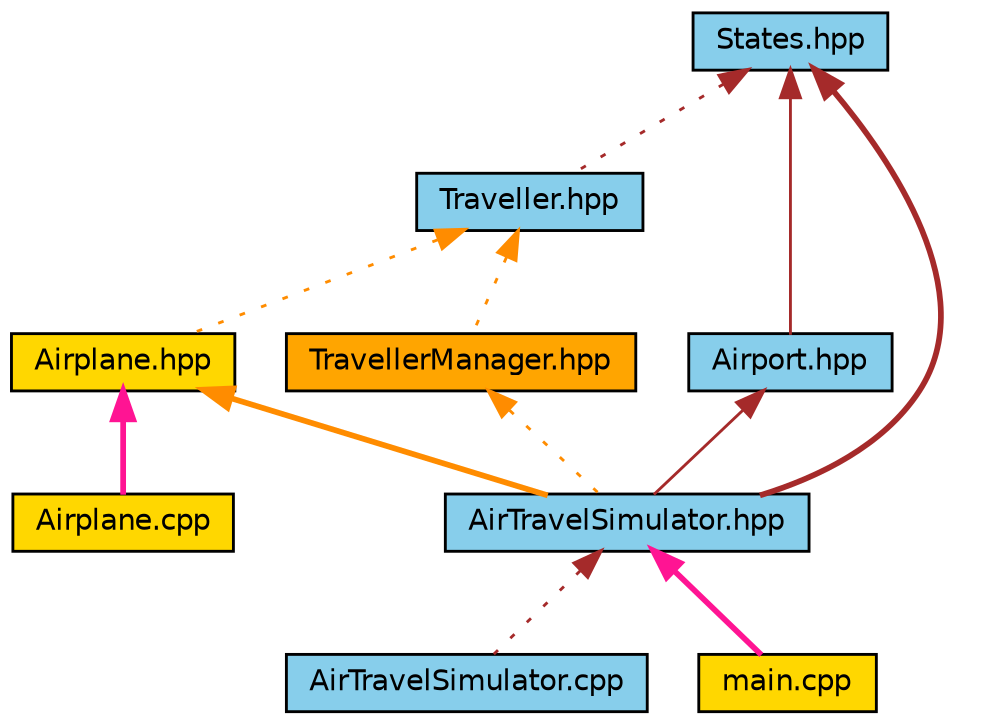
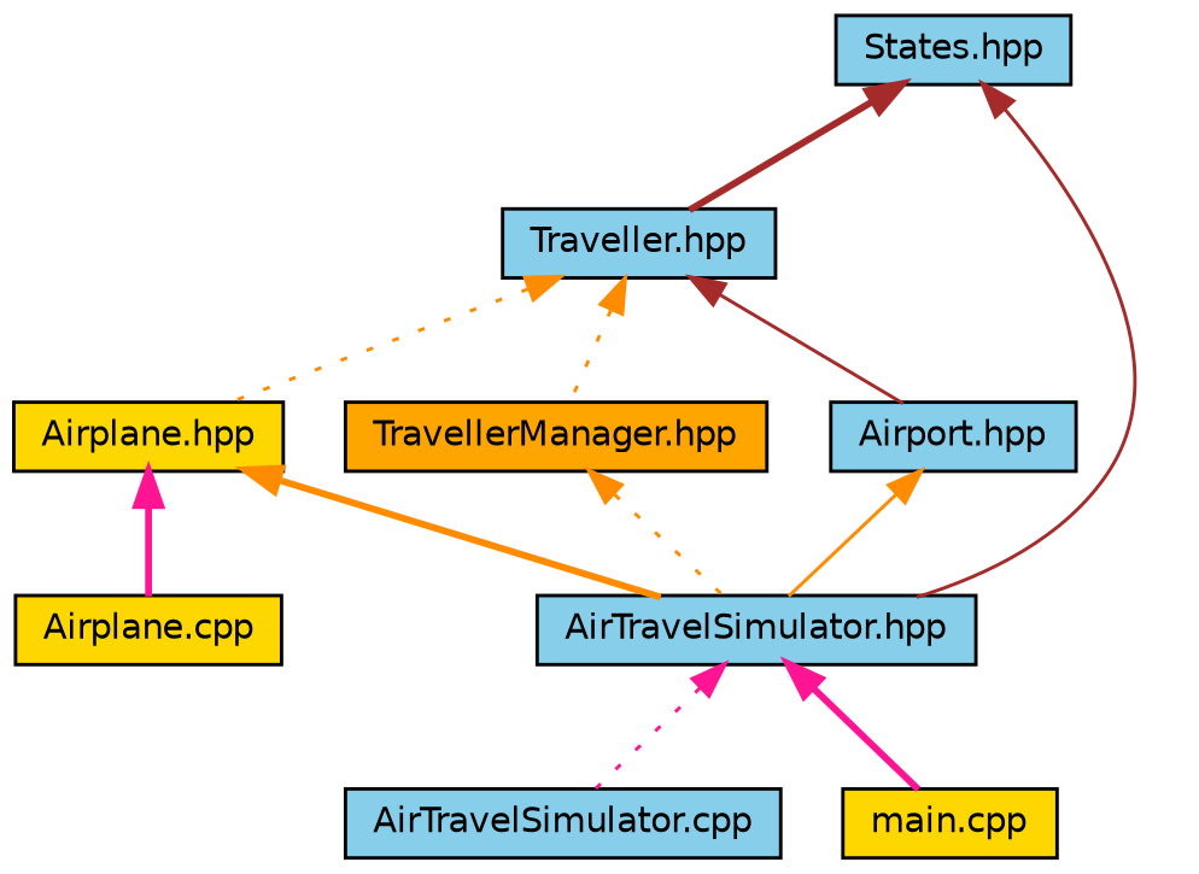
  digraph {
    node [color=black fillcolor=skyblue fontname=Helvetica fontsize=10 shape=record style=filled]
    edge [color=brown dir=back fontname=Helvetica fontsize=10 labelfontname=Helvetica labelfontsize=10 style=dotted]
    n1 [fontcolor=black height=0.2 label="States.hpp" width=0.4]
    n2 [height=0.2 label="Traveller.hpp" width=0.4]
    n3 [height=0.2 label="AirTravelSimulator.hpp" width=0.4]
    n4 [fillcolor=gold height=0.2 label="Airplane.hpp" width=0.4]
    n5 [height=0.2 label="Airport.hpp" width=0.4]
    n6 [fillcolor=orange height=0.2 label="TravellerManager.hpp" width=0.4]
    n7 [height=0.2 label="AirTravelSimulator.cpp" width=0.4]
    n8 [fillcolor=gold height=0.2 label="main.cpp" width=0.4]
    n9 [fillcolor=gold height=0.2 label="Airplane.cpp" width=0.4]
-   n1 -> n2
-   n1 -> n3 [style=bold]
+   n1 -> n2 [style=bold]
+   n1 -> n3 [style=solid]
    n2 -> n4 [color=darkorange]
-   n1 -> n5 [style=solid]
+   n2 -> n5 [style=solid]
    n2 -> n6 [color=darkorange]
-   n3 -> n7
+   n3 -> n7 [color=deeppink]
    n3 -> n8 [color=deeppink style=bold]
    n4 -> n3 [color=darkorange style=bold]
    n4 -> n9 [color=deeppink style=bold]
-   n5 -> n3 [style=solid]
+   n5 -> n3 [color=darkorange style=solid]
    n6 -> n3 [color=darkorange]
  }
